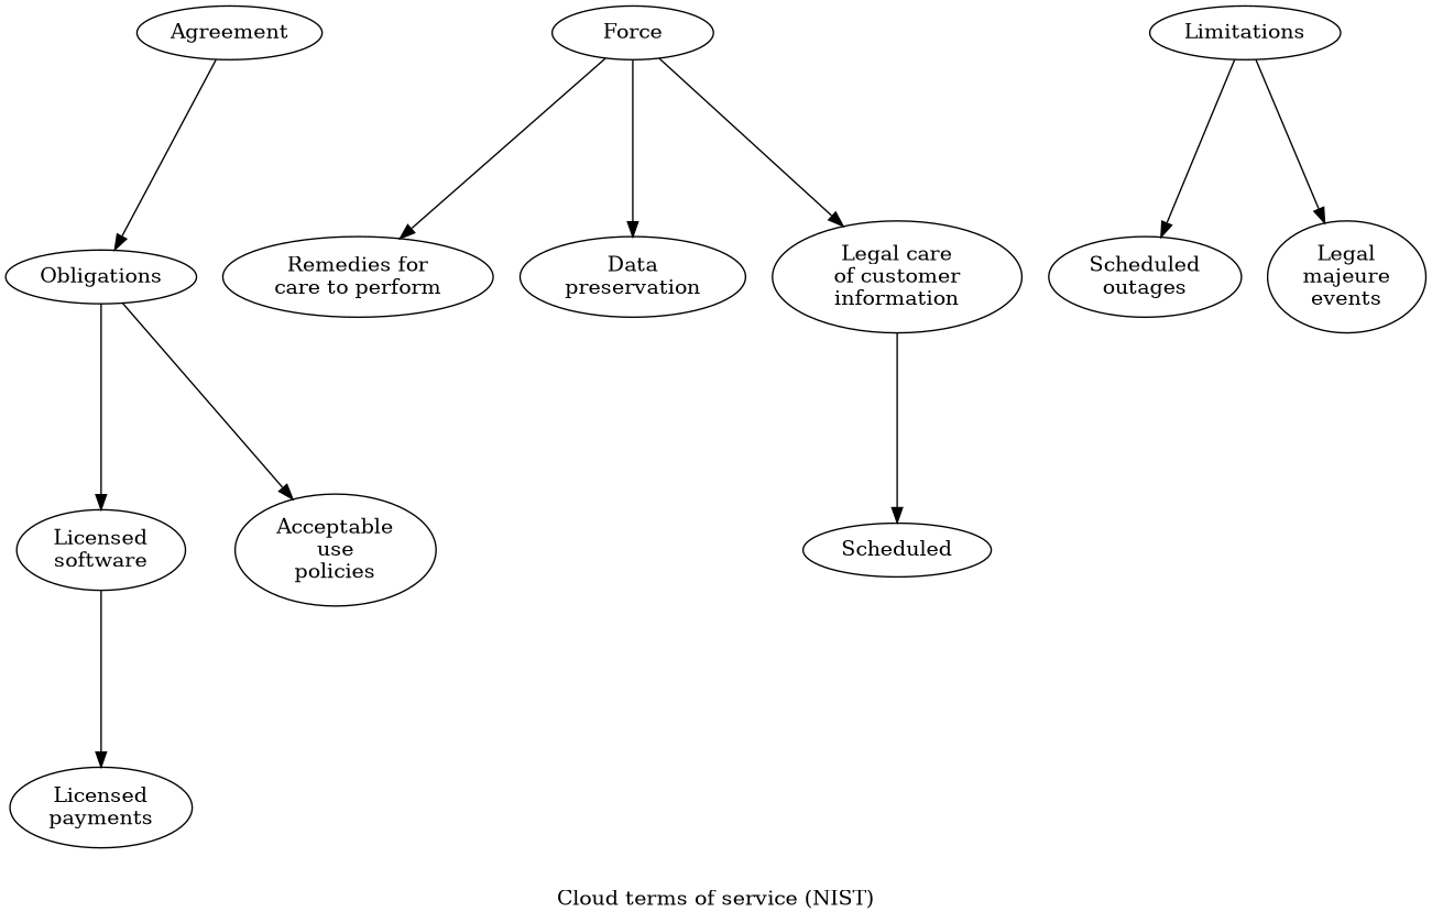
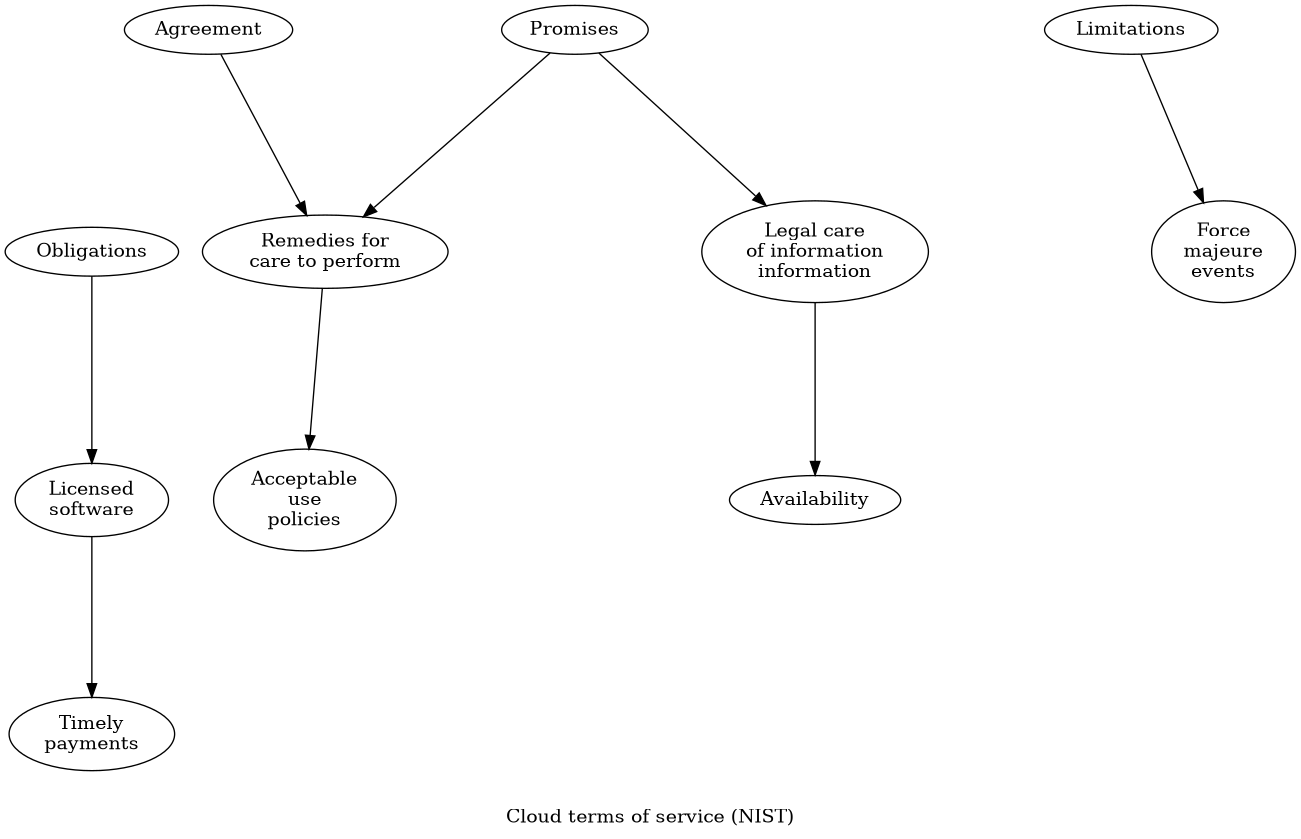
  digraph {
    label="Cloud terms of service (NIST)"
    ranksep=1.5
    n1 [label=Agreement]
    n2 [label=Obligations]
-   n3 [label=Force]
+   n3 [label=Promises]
    n4 [label="Remedies for\ncare to perform"]
-   n5 [label="Data\npreservation"]
-   n6 [label="Legal care\nof customer\ninformation"]
+   n6 [label="Legal care\nof information\ninformation"]
    n7 [label=Limitations]
-   n8 [label="Scheduled\noutages"]
-   n9 [label="Legal\nmajeure\nevents"]
+   n9 [label="Force\nmajeure\nevents"]
    n10 [label="Acceptable\nuse\npolicies"]
    n11 [label="Licensed\nsoftware"]
-   n12 [label=Scheduled]
-   n13 [label="Licensed\npayments"]
-   n1 -> n2
-   n2 -> n10
+   n12 [label=Availability]
+   n13 [label="Timely\npayments"]
+   n1 -> n4
+   n4 -> n10
    n2 -> n11
    n3 -> n4
-   n3 -> n5
    n3 -> n6
    n6 -> n12
-   n7 -> n8
    n7 -> n9
    n11 -> n13
  }
